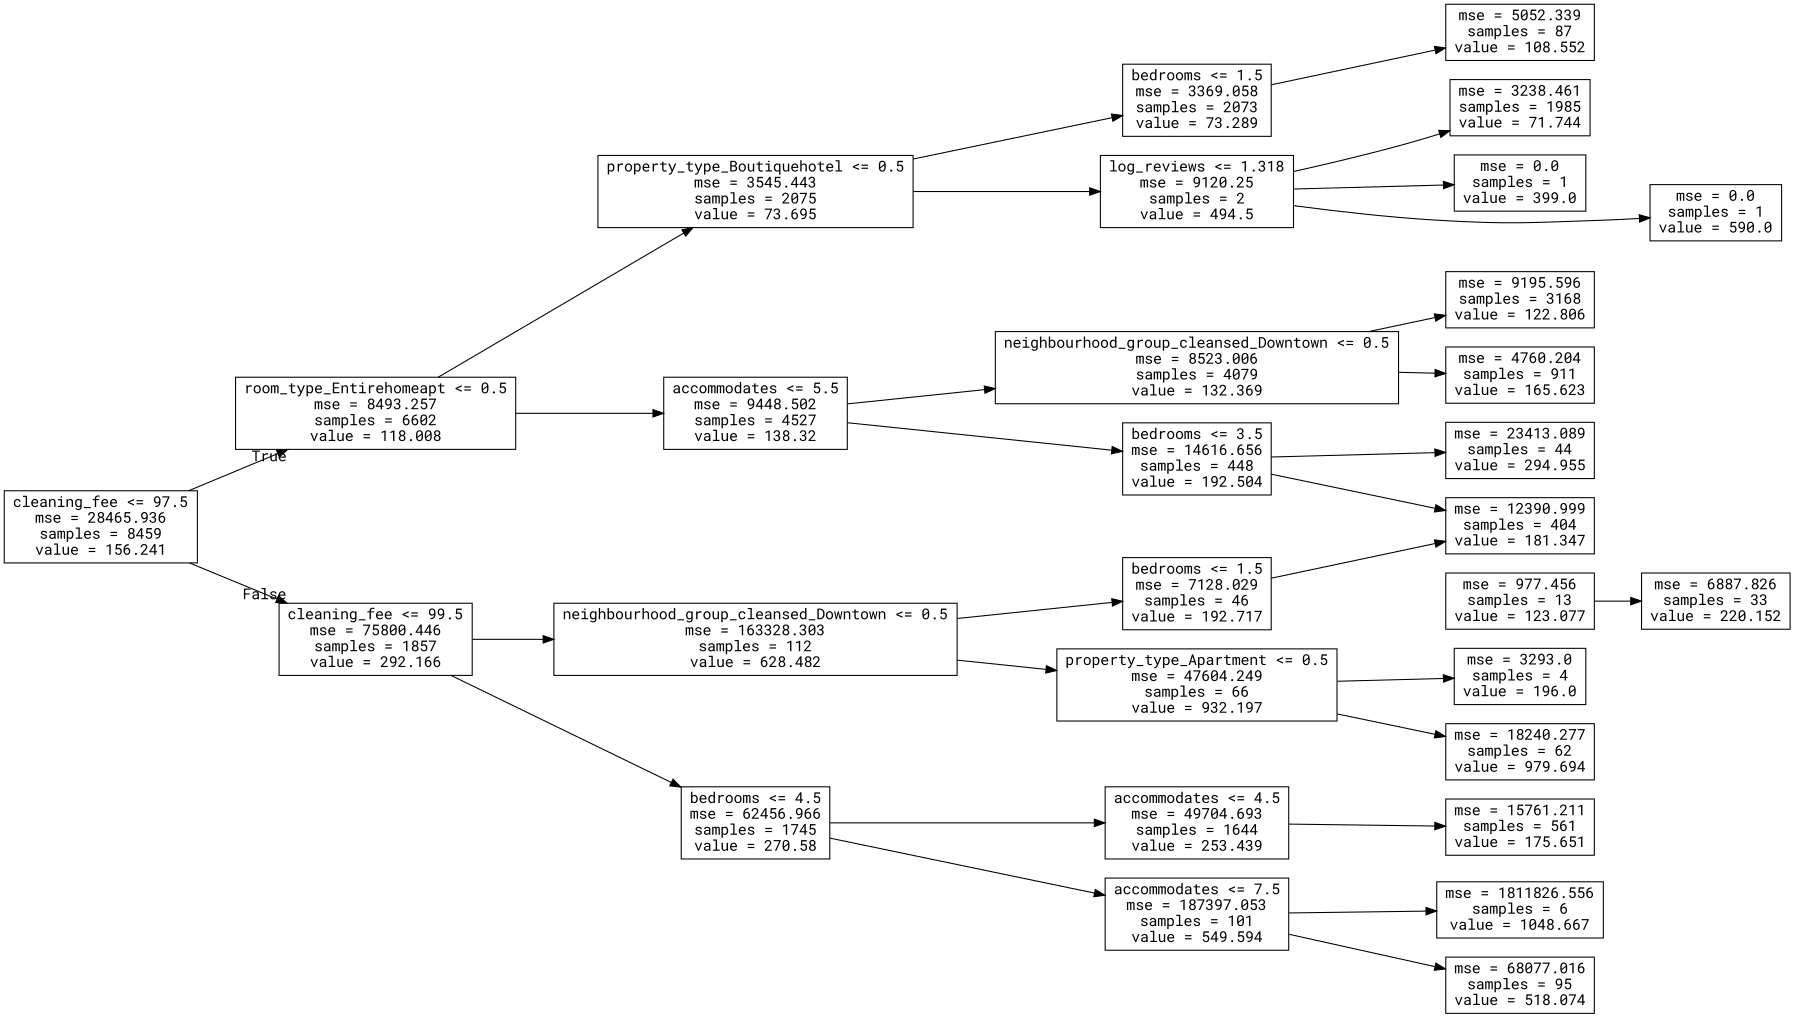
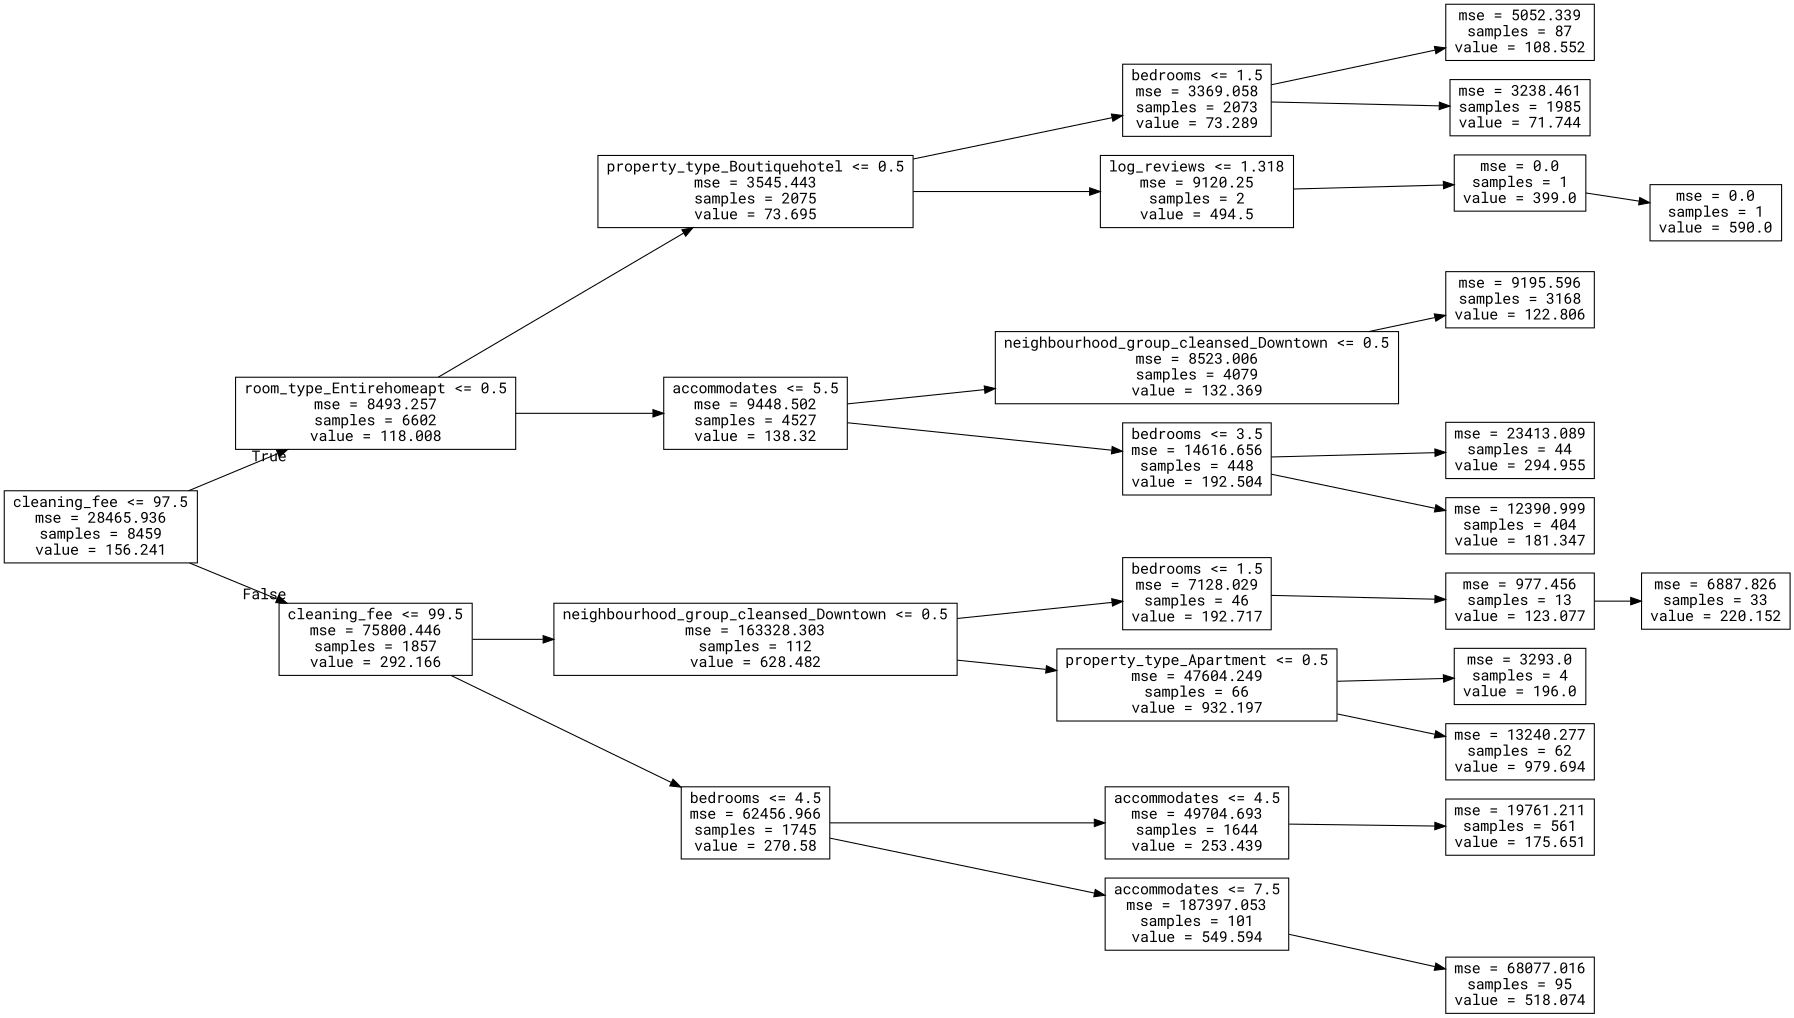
  digraph {
    fontname="Roboto Mono"
    rankdir=LR
    node [fontname="Roboto Mono" shape=box]
    edge [fontname="Roboto Mono"]
    n1 [label="cleaning_fee <= 97.5\nmse = 28465.936\nsamples = 8459\nvalue = 156.241"]
    n2 [label="room_type_Entirehomeapt <= 0.5\nmse = 8493.257\nsamples = 6602\nvalue = 118.008"]
    n3 [label="cleaning_fee <= 99.5\nmse = 75800.446\nsamples = 1857\nvalue = 292.166"]
    n4 [label="property_type_Boutiquehotel <= 0.5\nmse = 3545.443\nsamples = 2075\nvalue = 73.695"]
    n5 [label="accommodates <= 5.5\nmse = 9448.502\nsamples = 4527\nvalue = 138.32"]
    n6 [label="neighbourhood_group_cleansed_Downtown <= 0.5\nmse = 163328.303\nsamples = 112\nvalue = 628.482"]
    n7 [label="bedrooms <= 4.5\nmse = 62456.966\nsamples = 1745\nvalue = 270.58"]
    n8 [label="bedrooms <= 1.5\nmse = 3369.058\nsamples = 2073\nvalue = 73.289"]
    n9 [label="log_reviews <= 1.318\nmse = 9120.25\nsamples = 2\nvalue = 494.5"]
    n10 [label="neighbourhood_group_cleansed_Downtown <= 0.5\nmse = 8523.006\nsamples = 4079\nvalue = 132.369"]
    n11 [label="bedrooms <= 3.5\nmse = 14616.656\nsamples = 448\nvalue = 192.504"]
    n12 [label="mse = 3238.461\nsamples = 1985\nvalue = 71.744"]
    n13 [label="mse = 5052.339\nsamples = 87\nvalue = 108.552"]
    n14 [label="mse = 0.0\nsamples = 1\nvalue = 399.0"]
    n15 [label="mse = 0.0\nsamples = 1\nvalue = 590.0"]
    n16 [label="mse = 9195.596\nsamples = 3168\nvalue = 122.806"]
-   n17 [label="mse = 4760.204\nsamples = 911\nvalue = 165.623"]
    n18 [label="mse = 12390.999\nsamples = 404\nvalue = 181.347"]
    n19 [label="mse = 23413.089\nsamples = 44\nvalue = 294.955"]
    n20 [label="bedrooms <= 1.5\nmse = 7128.029\nsamples = 46\nvalue = 192.717"]
    n21 [label="property_type_Apartment <= 0.5\nmse = 47604.249\nsamples = 66\nvalue = 932.197"]
    n22 [label="accommodates <= 4.5\nmse = 49704.693\nsamples = 1644\nvalue = 253.439"]
    n23 [label="accommodates <= 7.5\nmse = 187397.053\nsamples = 101\nvalue = 549.594"]
    n24 [label="mse = 977.456\nsamples = 13\nvalue = 123.077"]
    n25 [label="mse = 3293.0\nsamples = 4\nvalue = 196.0"]
-   n26 [label="mse = 18240.277\nsamples = 62\nvalue = 979.694"]
+   n26 [label="mse = 13240.277\nsamples = 62\nvalue = 979.694"]
    n27 [label="mse = 6887.826\nsamples = 33\nvalue = 220.152"]
-   n28 [label="mse = 15761.211\nsamples = 561\nvalue = 175.651"]
-   n29 [label="mse = 1811826.556\nsamples = 6\nvalue = 1048.667"]
+   n28 [label="mse = 19761.211\nsamples = 561\nvalue = 175.651"]
    n30 [label="mse = 68077.016\nsamples = 95\nvalue = 518.074"]
    n1 -> n2 [headlabel=True labelangle=-45 labeldistance=2.5]
    n1 -> n3 [headlabel=False labelangle=45 labeldistance=2.5]
    n2 -> n4
    n2 -> n5
    n3 -> n6
    n3 -> n7
    n4 -> n8
    n4 -> n9
    n5 -> n10
    n5 -> n11
    n6 -> n20
    n6 -> n21
    n7 -> n22
    n7 -> n23
-   n9 -> n12
+   n8 -> n12
    n8 -> n13
    n9 -> n14
-   n9 -> n15
+   n14 -> n15
    n10 -> n16
-   n10 -> n17
    n11 -> n18
    n11 -> n19
-   n20 -> n18
+   n20 -> n24
    n21 -> n25
    n21 -> n26
    n22 -> n28
-   n23 -> n29
    n23 -> n30
    n24 -> n27
  }
